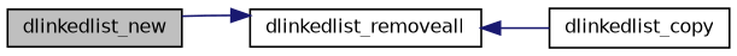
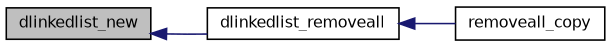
  digraph {
    rankdir=LR
    node [color=black fillcolor=white fontname=Helvetica fontsize=10 shape=record style=filled]
    edge [color=midnightblue dir=back fontname=Helvetica fontsize=10 labelfontname=Helvetica labelfontsize=10 style=solid]
    n1 [fillcolor=grey75 fontcolor=black height=0.2 label=dlinkedlist_new width=0.4]
    n2 [height=0.2 label=dlinkedlist_removeall width=0.4]
-   n3 [height=0.2 label=dlinkedlist_copy width=0.4]
-   n2 -> n1
+   n3 [height=0.2 label=removeall_copy width=0.4]
+   n1 -> n2
    n2 -> n3
  }
